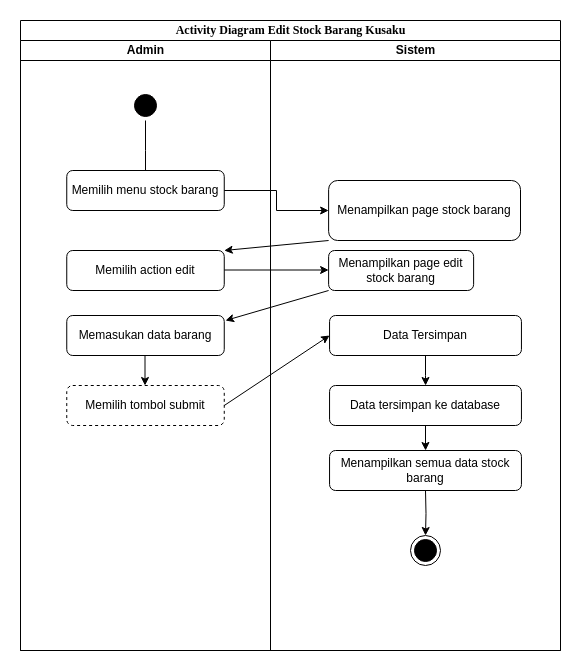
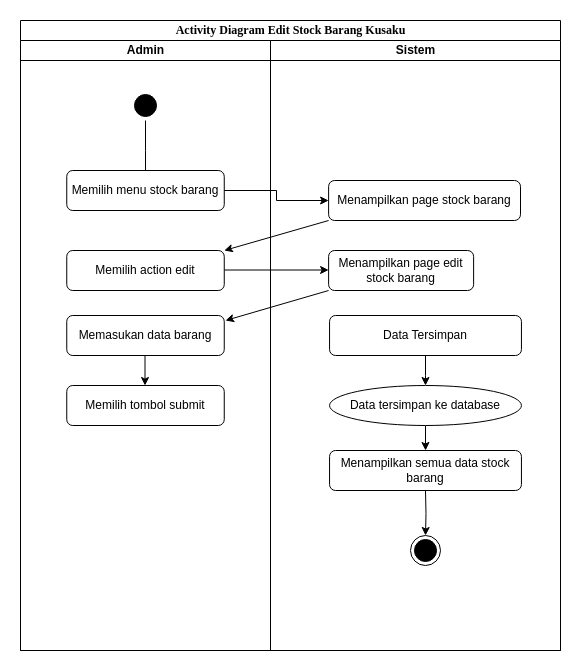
  <mxCell id="0" />
  <mxCell id="1" parent="0" />
  <mxCell id="2" value="Activity Diagram Edit Stock Barang Kusaku" style="swimlane;html=1;childLayout=stackLayout;startSize=20;rounded=0;shadow=0;comic=0;labelBackgroundColor=none;strokeWidth=1;fontFamily=Verdana;fontSize=12;align=center;" parent="1" vertex="1"><mxGeometry x="20" y="20" width="540" height="630" as="geometry" /></mxCell>
  <mxCell id="3" value="Admin" style="swimlane;html=1;startSize=20;" parent="2" vertex="1"><mxGeometry y="20" width="250" height="610" as="geometry" /></mxCell>
  <mxCell id="4" value="" style="ellipse;html=1;shape=startState;fillColor=#000000;strokeColor=#030000;" parent="3" vertex="1"><mxGeometry x="110" y="50" width="30" height="30" as="geometry" /></mxCell>
  <mxCell id="5" value="" style="edgeStyle=orthogonalEdgeStyle;html=1;verticalAlign=bottom;endArrow=open;endSize=8;strokeColor=#030000;rounded=0;" parent="3" source="4" edge="1"><mxGeometry relative="1" as="geometry"><mxPoint x="125" y="140" as="targetPoint" /></mxGeometry></mxCell>
  <mxCell id="6" value="Memilih menu stock barang" style="rounded=1;whiteSpace=wrap;html=1;" parent="3" vertex="1"><mxGeometry x="46.25" y="130" width="157.5" height="40" as="geometry" /></mxCell>
  <mxCell id="7" value="Memilih action edit" style="rounded=1;whiteSpace=wrap;html=1;" parent="3" vertex="1"><mxGeometry x="46.25" y="210" width="157.5" height="40" as="geometry" /></mxCell>
  <mxCell id="8" value="Memasukan data barang" style="rounded=1;whiteSpace=wrap;html=1;" parent="3" vertex="1"><mxGeometry x="46.25" y="275" width="157.5" height="40" as="geometry" /></mxCell>
- <mxCell id="9" value="Memilih tombol submit" style="rounded=1;whiteSpace=wrap;html=1;dashed=1;" parent="3" vertex="1"><mxGeometry x="46.25" y="345" width="157.5" height="40" as="geometry" /></mxCell>
+ <mxCell id="9" value="Memilih tombol submit" style="rounded=1;whiteSpace=wrap;html=1;" parent="3" vertex="1"><mxGeometry x="46.25" y="345" width="157.5" height="40" as="geometry" /></mxCell>
  <mxCell id="10" style="edgeStyle=orthogonalEdgeStyle;rounded=0;orthogonalLoop=1;jettySize=auto;html=1;exitX=1;exitY=0.5;exitDx=0;exitDy=0;entryX=0;entryY=0.5;entryDx=0;entryDy=0;" parent="3" edge="1"><mxGeometry relative="1" as="geometry"><mxPoint x="203.75" y="229.5" as="sourcePoint" /><mxPoint x="308.12" y="229.5" as="targetPoint" /></mxGeometry></mxCell>
  <mxCell id="11" style="edgeStyle=orthogonalEdgeStyle;rounded=0;orthogonalLoop=1;jettySize=auto;html=1;exitX=0.5;exitY=1;exitDx=0;exitDy=0;entryX=0.5;entryY=0;entryDx=0;entryDy=0;" parent="3" edge="1"><mxGeometry relative="1" as="geometry"><mxPoint x="124.5" y="315" as="sourcePoint" /><mxPoint x="124.5" y="345" as="targetPoint" /></mxGeometry></mxCell>
  <mxCell id="12" value="Sistem" style="swimlane;html=1;startSize=20;" parent="2" vertex="1"><mxGeometry x="250" y="20" width="290" height="610" as="geometry" /></mxCell>
- <mxCell id="13" value="Menampilkan page stock barang" style="rounded=1;whiteSpace=wrap;html=1;" parent="12" vertex="1"><mxGeometry x="58.12" y="140" width="191.88" height="60" as="geometry" /></mxCell>
+ <mxCell id="13" value="Menampilkan page stock barang" style="rounded=1;whiteSpace=wrap;html=1;" parent="12" vertex="1"><mxGeometry x="58.12" y="140" width="191.88" height="40" as="geometry" /></mxCell>
  <mxCell id="14" value="Menampilkan page edit stock barang" style="rounded=1;whiteSpace=wrap;html=1;" parent="12" vertex="1"><mxGeometry x="58.12" y="210" width="145" height="40" as="geometry" /></mxCell>
  <mxCell id="15" style="edgeStyle=orthogonalEdgeStyle;rounded=0;orthogonalLoop=1;jettySize=auto;html=1;strokeColor=#030000;" parent="12" target="16" edge="1"><mxGeometry relative="1" as="geometry"><mxPoint x="155.005" y="510" as="targetPoint" /><mxPoint x="155.005" y="450" as="sourcePoint" /></mxGeometry></mxCell>
  <mxCell id="16" value="" style="ellipse;html=1;shape=endState;fillColor=#000000;strokeColor=#030000;" parent="12" vertex="1"><mxGeometry x="140.005" y="495" width="30" height="30" as="geometry" /></mxCell>
  <mxCell id="17" style="edgeStyle=orthogonalEdgeStyle;rounded=0;orthogonalLoop=1;jettySize=auto;html=1;exitX=0.5;exitY=1;exitDx=0;exitDy=0;" parent="12" source="18" target="20" edge="1"><mxGeometry relative="1" as="geometry" /></mxCell>
  <mxCell id="18" value="Data Tersimpan" style="rounded=1;whiteSpace=wrap;html=1;" parent="12" vertex="1"><mxGeometry x="59.06" y="275" width="191.88" height="40" as="geometry" /></mxCell>
  <mxCell id="19" style="edgeStyle=orthogonalEdgeStyle;rounded=0;orthogonalLoop=1;jettySize=auto;html=1;exitX=0.5;exitY=1;exitDx=0;exitDy=0;" parent="12" source="20" target="21" edge="1"><mxGeometry relative="1" as="geometry" /></mxCell>
- <mxCell id="20" value="Data tersimpan ke database" style="rounded=1;whiteSpace=wrap;html=1;" parent="12" vertex="1"><mxGeometry x="59.06" y="345" width="191.88" height="40" as="geometry" /></mxCell>
+ <mxCell id="20" value="Data tersimpan ke database" style="ellipse;whiteSpace=wrap;html=1;" parent="12" vertex="1"><mxGeometry x="59.06" y="345" width="191.88" height="40" as="geometry" /></mxCell>
  <mxCell id="21" value="Menampilkan semua data stock barang" style="rounded=1;whiteSpace=wrap;html=1;" parent="12" vertex="1"><mxGeometry x="59.06" y="410" width="191.88" height="40" as="geometry" /></mxCell>
  <mxCell id="22" value="" style="endArrow=classic;html=1;rounded=0;exitX=0;exitY=1;exitDx=0;exitDy=0;" parent="12" source="14" edge="1"><mxGeometry width="50" height="50" relative="1" as="geometry"><mxPoint x="59.06" y="310" as="sourcePoint" /><mxPoint x="-45" y="280" as="targetPoint" /></mxGeometry></mxCell>
  <mxCell id="23" style="edgeStyle=orthogonalEdgeStyle;rounded=0;orthogonalLoop=1;jettySize=auto;html=1;exitX=1;exitY=0.5;exitDx=0;exitDy=0;entryX=0;entryY=0.5;entryDx=0;entryDy=0;" parent="2" source="6" target="13" edge="1"><mxGeometry relative="1" as="geometry" /></mxCell>
  <mxCell id="24" value="" style="endArrow=classic;html=1;rounded=0;exitX=0;exitY=1;exitDx=0;exitDy=0;entryX=1;entryY=0;entryDx=0;entryDy=0;" parent="2" source="13" target="7" edge="1"><mxGeometry width="50" height="50" relative="1" as="geometry"><mxPoint x="210" y="360" as="sourcePoint" /><mxPoint x="260" y="310" as="targetPoint" /></mxGeometry></mxCell>
- <mxCell id="25" value="" style="endArrow=classic;html=1;rounded=0;exitX=1;exitY=0.5;exitDx=0;exitDy=0;entryX=0;entryY=0.5;entryDx=0;entryDy=0;" parent="2" source="9" target="18" edge="1"><mxGeometry width="50" height="50" relative="1" as="geometry"><mxPoint x="333.12" y="350" as="sourcePoint" /><mxPoint x="230" y="380" as="targetPoint" /></mxGeometry></mxCell>
